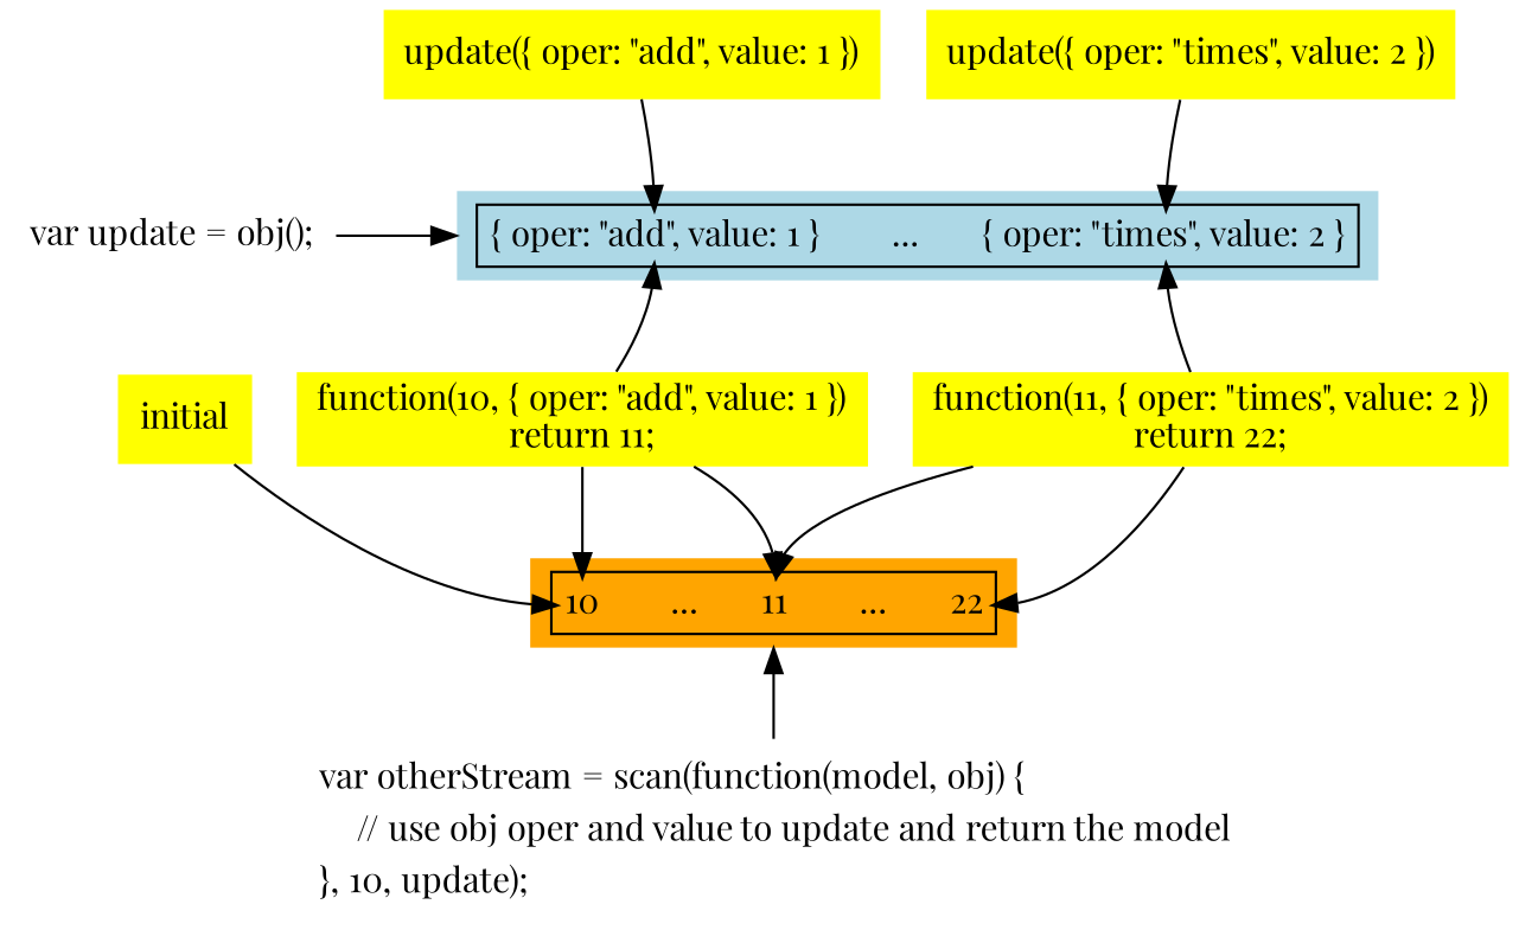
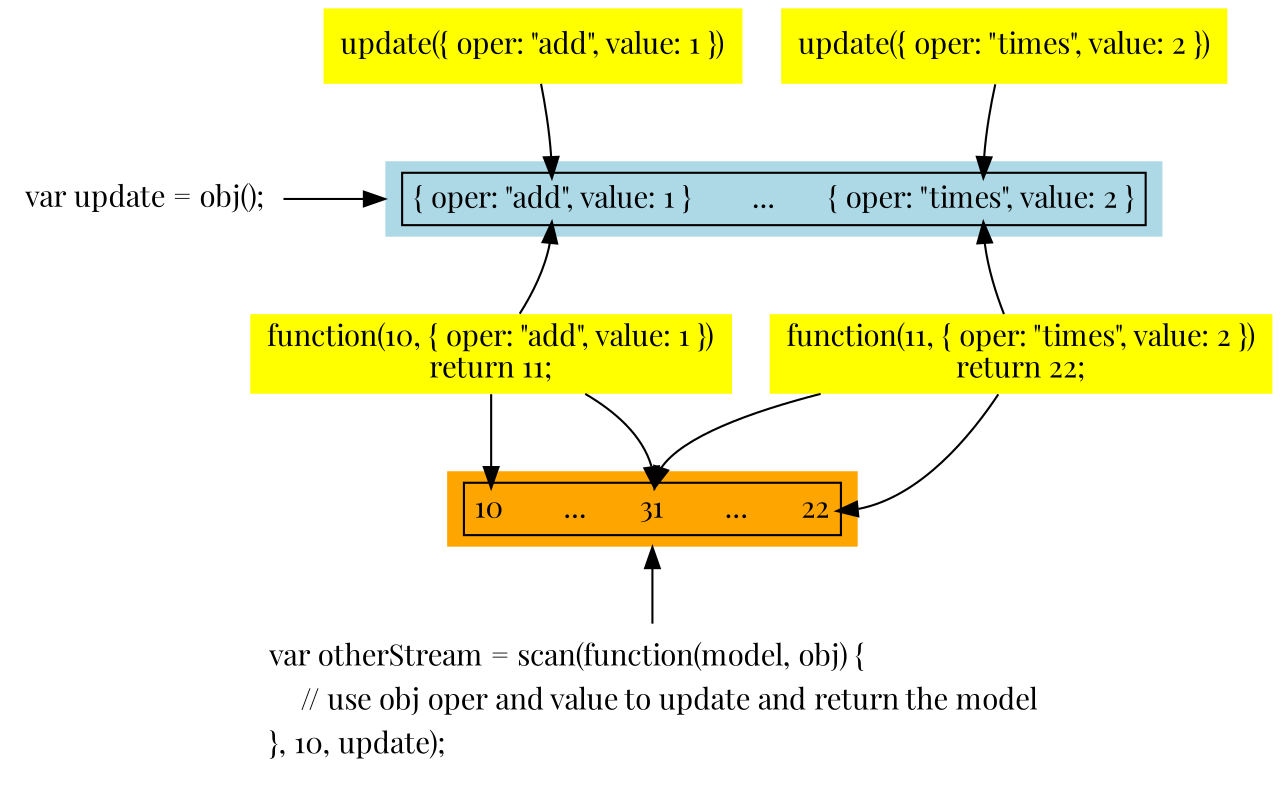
  digraph {
    fontname="Playfair Display"
    node [fontname="Playfair Display" shape=none fillcolor=yellow style=filled]
    edge [fontname="Playfair Display"]
    n1 [label="var update = obj();" fillcolor="" style=""]
    n2 [fillcolor=lightblue label=<     <table border="1">       <tr>         <td port="plusone" border="0">{ oper: "add", value: 1 }</td>         <td border="0">&nbsp;&nbsp;&nbsp;&nbsp;&nbsp;&nbsp;...&nbsp;&nbsp;&nbsp;&nbsp;&nbsp;</td>         <td port="plusthree" border="0">{ oper: "times", value: 2 }</td>       </tr>     </table>   > shape=plaintext]
    n3 [label="function(10, { oper: \"add\", value: 1 })\nreturn 11;"]
    n4 [label="function(11, { oper: \"times\", value: 2 })\nreturn 22;"]
    n5 [label="update({ oper: \"add\", value: 1 })"]
    n6 [label="update({ oper: \"times\", value: 2 })"]
-   n7 [fillcolor=orange label=<     <table border="1">       <tr>         <td border="0" port="initial">10</td>         <td border="0">&nbsp;&nbsp;&nbsp;&nbsp;&nbsp;&nbsp;...&nbsp;&nbsp;&nbsp;&nbsp;&nbsp;</td>         <td border="0" port="one">11</td>         <td border="0">&nbsp;&nbsp;&nbsp;&nbsp;&nbsp;&nbsp;...&nbsp;&nbsp;&nbsp;&nbsp;&nbsp;</td>         <td border="0" port="four">22</td>       </tr>     </table>   > shape=plaintext]
+   n7 [fillcolor=orange label=<     <table border="1">       <tr>         <td border="0" port="initial">10</td>         <td border="0">&nbsp;&nbsp;&nbsp;&nbsp;&nbsp;&nbsp;...&nbsp;&nbsp;&nbsp;&nbsp;&nbsp;</td>         <td border="0" port="one">31</td>         <td border="0">&nbsp;&nbsp;&nbsp;&nbsp;&nbsp;&nbsp;...&nbsp;&nbsp;&nbsp;&nbsp;&nbsp;</td>         <td border="0" port="four">22</td>       </tr>     </table>   > shape=plaintext]
    n8 [label=<     <table border="0">       <tr>         <td align='left'>var otherStream = scan(function(model, obj) {</td>       </tr>       <tr>         <td align='left'>    // use obj oper and value to update and return the model</td>       </tr>       <tr>         <td align='left'>}, 10, update);</td>       </tr>     </table>   > shape=plaintext fillcolor="" style=""]
-   n9 [label=initial]
    subgraph sub_1 {
      rank=same
      n1
      n2
    }
    n1 -> n2 [label="        "]
    n2 -> n3 [dir=back tailport=plusone]
    n2 -> n4 [dir=back tailport=plusthree]
    n3 -> n7 [headport=one]
    n3 -> n7 [headport=initial]
    n4 -> n7 [headport=four]
    n4 -> n7 [headport=one]
    n5 -> n2 [headport=plusone]
    n6 -> n2 [headport=plusthree]
    n7 -> n8 [dir=back]
-   n9 -> n7 [headport=initial]
  }
